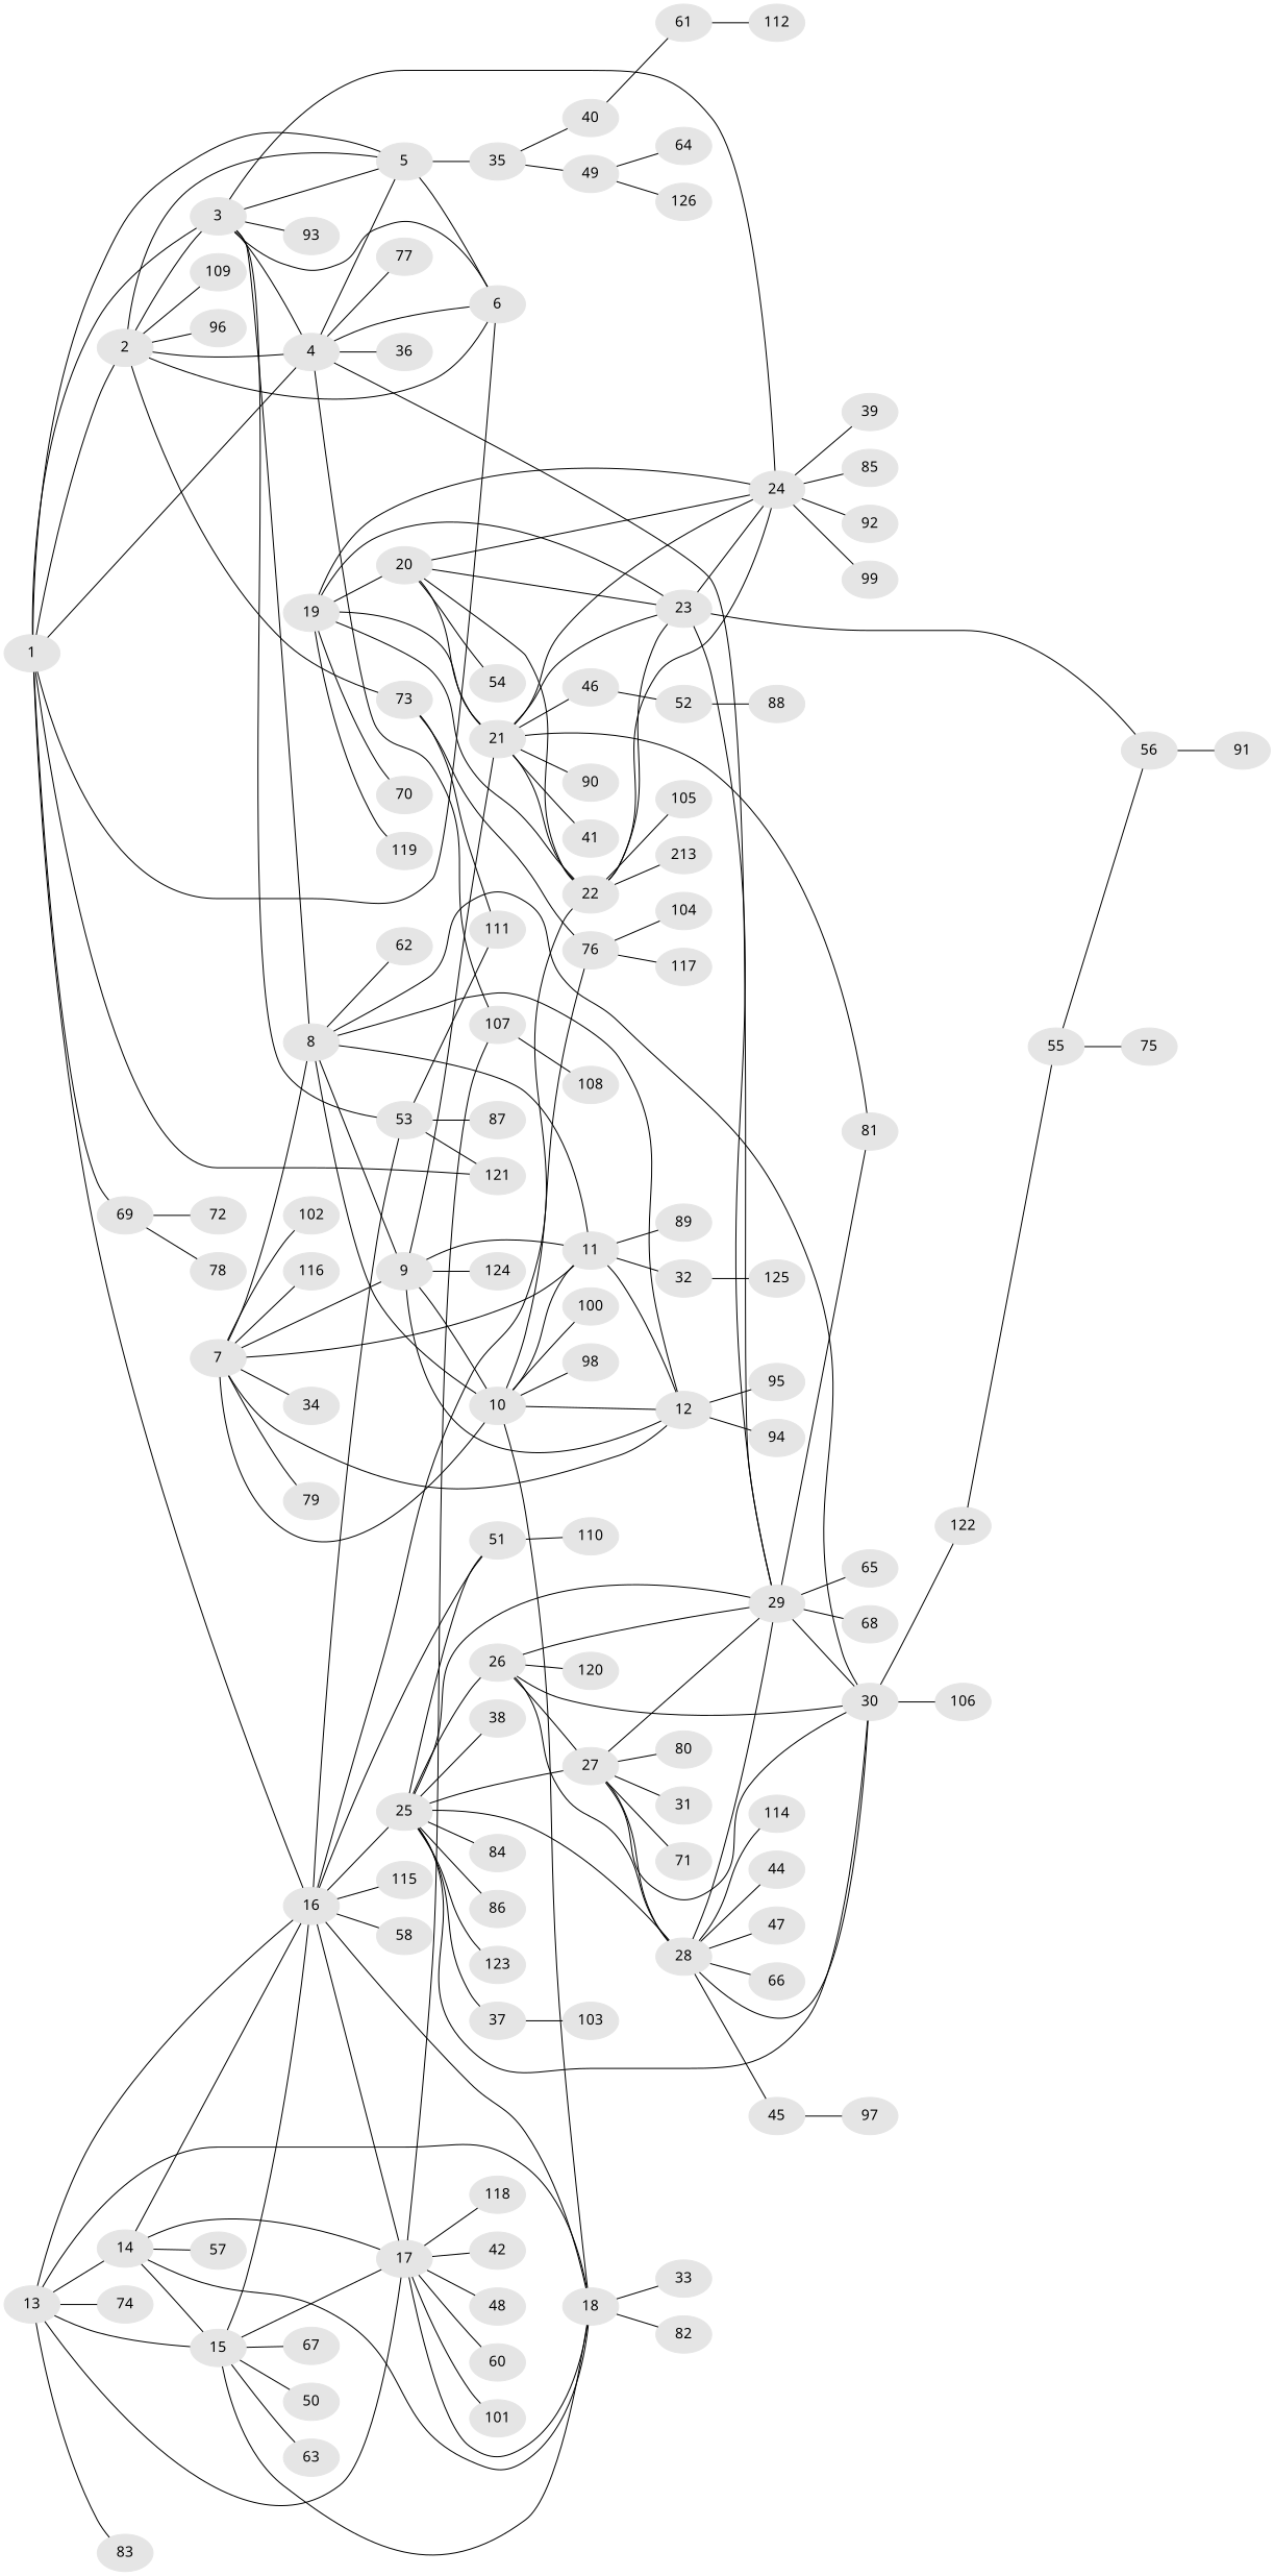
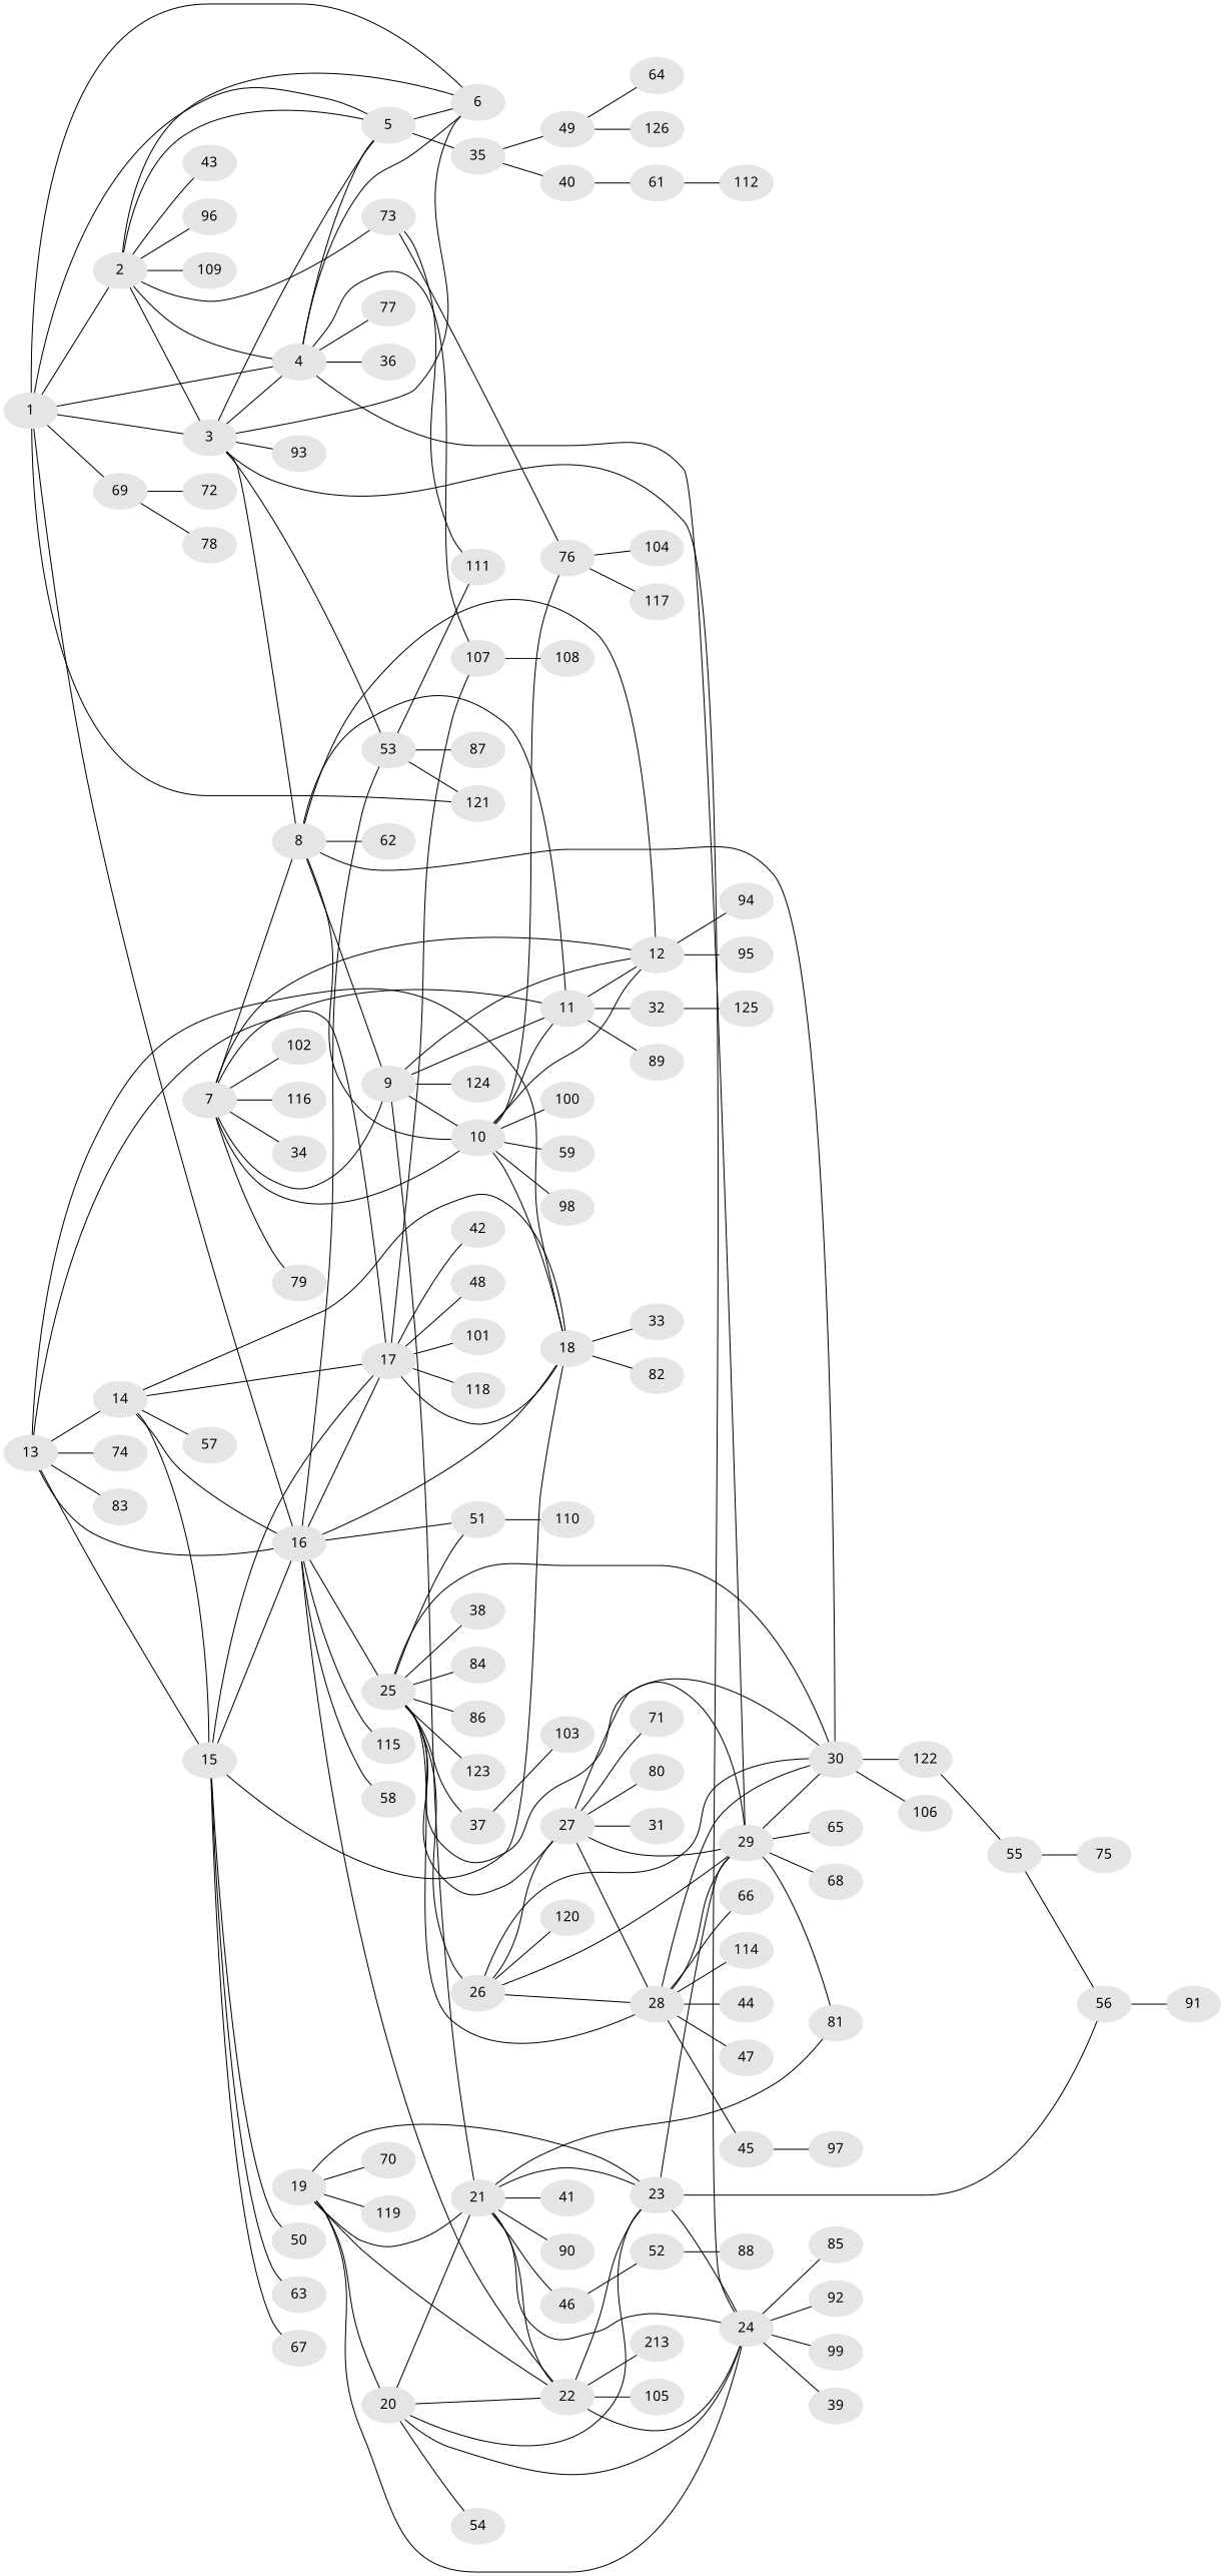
  graph {
    fontname="Noto Sans"
    rankdir=LR
    node [color=gray90 fontname="Noto Sans" style=filled]
    edge [fontname="Noto Sans"]
    1
    2
    3
    4
    5
    6
    16
    69
    121
+   43
    73
    96
    109
    8
    24
    53
    93
    29
    36
    77
    107
    35
    18
    17
    22
    25
    51
    58
    115
    72
    78
    76
    111
    9
    10
    11
    12
    30
    62
    39
    85
    92
    99
    87
    81
    65
    68
    108
    40
    49
    7
    34
    79
    102
    116
    21
    124
+   59
    98
    100
    32
    89
    94
    95
    106
    122
    23
    41
    46
    90
    33
    82
    104
    117
    125
    13
    14
    15
    74
    83
    57
    50
    63
    67
    42
    48
-   60
    101
    118
    105
    n91 [label=213]
    26
    27
    28
    37
    38
    84
    86
    123
    110
    19
    20
    70
    119
    54
    56
    52
    91
    120
    31
    71
    80
    44
    45
    47
    66
    114
    103
    97
    55
    75
    61
    64
    126
    112
    88
    1 -- 2
    1 -- 3
    1 -- 4
    1 -- 5
    1 -- 6
    1 -- 16
    1 -- 69
    1 -- 121
    2 -- 3
    2 -- 4
    2 -- 5
    2 -- 6
+   2 -- 43
    2 -- 73
    2 -- 96
    2 -- 109
    3 -- 4
    3 -- 5
    3 -- 6
    3 -- 8
    3 -- 24
    3 -- 53
    3 -- 93
    4 -- 5
    4 -- 6
    4 -- 29
    4 -- 36
    4 -- 77
    4 -- 107
    5 -- 6
    5 -- 35
    16 -- 53
    16 -- 18
    16 -- 17
    16 -- 22
    16 -- 25
    16 -- 51
    16 -- 58
    16 -- 115
    69 -- 72
    69 -- 78
    73 -- 76
    73 -- 111
    8 -- 9
    8 -- 10
    8 -- 11
    8 -- 12
    8 -- 30
    8 -- 62
    24 -- 39
    24 -- 85
    24 -- 92
    24 -- 99
    53 -- 121
    53 -- 111
    53 -- 87
    29 -- 30
    29 -- 81
    29 -- 65
    29 -- 68
    107 -- 108
    35 -- 40
    35 -- 49
    18 -- 33
    18 -- 82
    17 -- 107
    17 -- 18
    17 -- 42
    17 -- 48
-   17 -- 60
    17 -- 101
    17 -- 118
    22 -- 24
    22 -- 23
    22 -- 105
    22 -- n91
    25 -- 29
    25 -- 51
    25 -- 30
    25 -- 26
    25 -- 27
    25 -- 28
    25 -- 37
    25 -- 38
    25 -- 84
    25 -- 86
    25 -- 123
    51 -- 110
    76 -- 104
    76 -- 117
    9 -- 10
    9 -- 11
    9 -- 12
    9 -- 21
    9 -- 124
    10 -- 18
    10 -- 76
    10 -- 11
    10 -- 12
+   10 -- 59
    10 -- 98
    10 -- 100
    11 -- 12
    11 -- 32
    11 -- 89
    12 -- 94
    12 -- 95
    30 -- 106
    30 -- 122
    40 -- 61
    49 -- 64
    49 -- 126
    7 -- 8
    7 -- 9
    7 -- 10
    7 -- 11
    7 -- 12
    7 -- 34
    7 -- 79
    7 -- 102
    7 -- 116
    21 -- 24
    21 -- 22
    21 -- 81
    21 -- 23
    21 -- 41
    21 -- 46
    21 -- 90
    32 -- 125
    122 -- 55
    23 -- 24
    23 -- 29
    23 -- 56
    46 -- 52
    13 -- 16
    13 -- 18
    13 -- 17
    13 -- 14
    13 -- 15
    13 -- 74
    13 -- 83
    14 -- 16
    14 -- 18
    14 -- 17
    14 -- 15
    14 -- 57
    15 -- 16
    15 -- 18
    15 -- 17
    15 -- 50
    15 -- 63
    15 -- 67
    26 -- 29
    26 -- 30
    26 -- 27
    26 -- 28
    26 -- 120
    27 -- 29
    27 -- 30
    27 -- 28
    27 -- 31
    27 -- 71
    27 -- 80
    28 -- 29
    28 -- 30
    28 -- 44
    28 -- 45
    28 -- 47
    28 -- 66
    28 -- 114
    37 -- 103
    19 -- 24
    19 -- 22
    19 -- 21
    19 -- 23
    19 -- 20
    19 -- 70
    19 -- 119
    20 -- 24
    20 -- 22
    20 -- 21
    20 -- 23
    20 -- 54
    56 -- 91
    52 -- 88
    45 -- 97
    55 -- 56
    55 -- 75
    61 -- 112
  }
